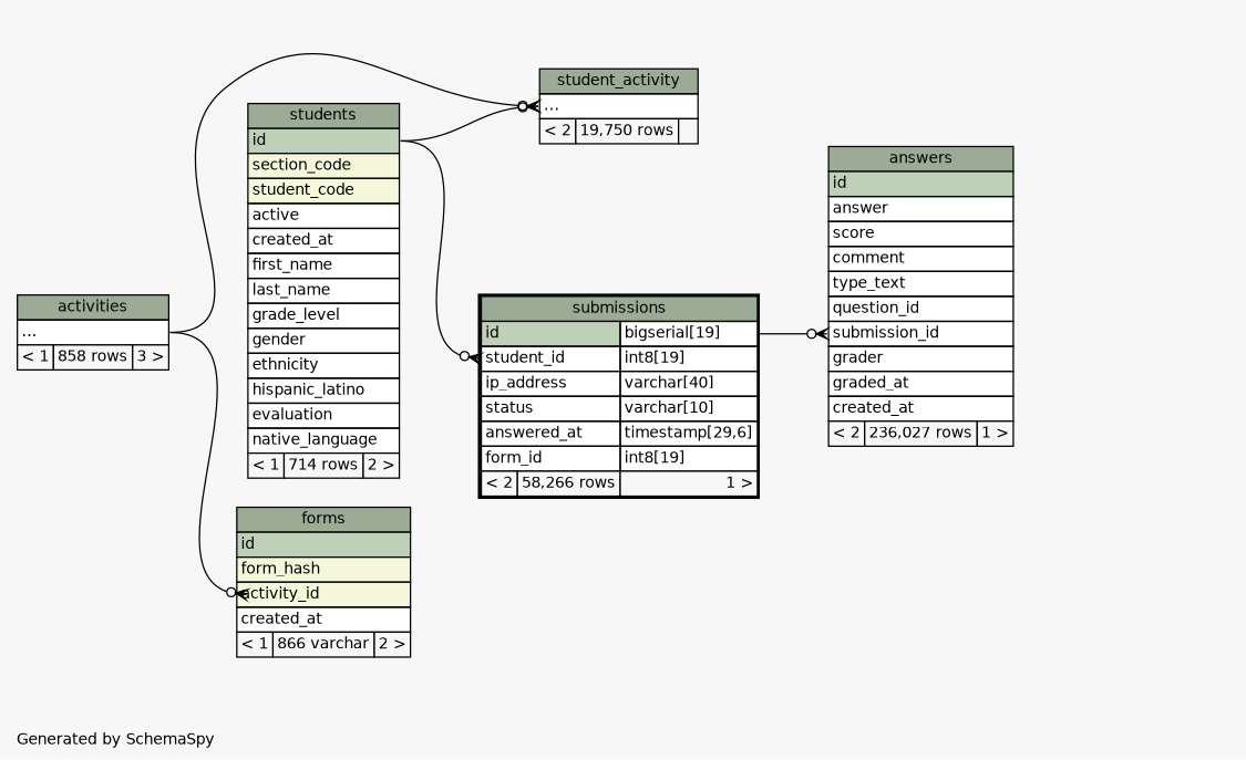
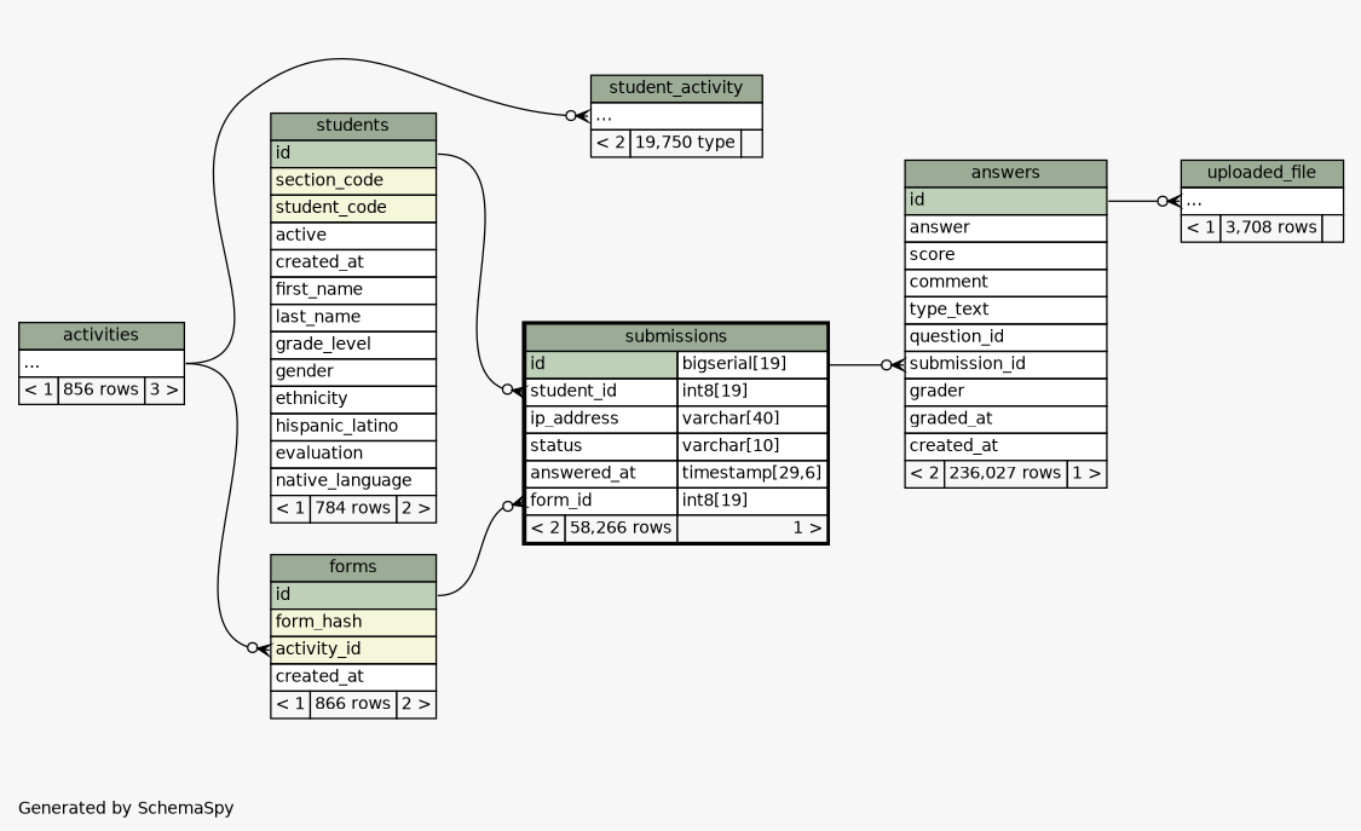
  digraph {
    bgcolor="#f7f7f7"
    fontname=Helvetica
    fontsize=11
    label="\nGenerated by SchemaSpy"
    labeljust=l
    nodesep=0.18
    rankdir=RL
    ranksep=0.46
    node [fontname=Helvetica fontsize=11 shape=plaintext]
    edge [arrowhead=none arrowsize=0.8 arrowtail=crowodot dir=back headport="id:e" tailport="elipses:w"]
    n1 [label=<     <TABLE BORDER="0" CELLBORDER="1" CELLSPACING="0" BGCOLOR="#ffffff">       <TR><TD COLSPAN="3" BGCOLOR="#9bab96" ALIGN="CENTER">answers</TD></TR>       <TR><TD PORT="id" COLSPAN="3" BGCOLOR="#bed1b8" ALIGN="LEFT">id</TD></TR>       <TR><TD PORT="answer" COLSPAN="3" ALIGN="LEFT">answer</TD></TR>       <TR><TD PORT="score" COLSPAN="3" ALIGN="LEFT">score</TD></TR>       <TR><TD PORT="comment" COLSPAN="3" ALIGN="LEFT">comment</TD></TR>       <TR><TD PORT="type_text" COLSPAN="3" ALIGN="LEFT">type_text</TD></TR>       <TR><TD PORT="question_id" COLSPAN="3" ALIGN="LEFT">question_id</TD></TR>       <TR><TD PORT="submission_id" COLSPAN="3" ALIGN="LEFT">submission_id</TD></TR>       <TR><TD PORT="grader" COLSPAN="3" ALIGN="LEFT">grader</TD></TR>       <TR><TD PORT="graded_at" COLSPAN="3" ALIGN="LEFT">graded_at</TD></TR>       <TR><TD PORT="created_at" COLSPAN="3" ALIGN="LEFT">created_at</TD></TR>       <TR><TD ALIGN="LEFT" BGCOLOR="#f7f7f7">&lt; 2</TD><TD ALIGN="RIGHT" BGCOLOR="#f7f7f7">236,027 rows</TD><TD ALIGN="RIGHT" BGCOLOR="#f7f7f7">1 &gt;</TD></TR>     </TABLE>>]
    n2 [label=<     <TABLE BORDER="2" CELLBORDER="1" CELLSPACING="0" BGCOLOR="#ffffff">       <TR><TD COLSPAN="3" BGCOLOR="#9bab96" ALIGN="CENTER">submissions</TD></TR>       <TR><TD PORT="id" COLSPAN="2" BGCOLOR="#bed1b8" ALIGN="LEFT">id</TD><TD PORT="id.type" ALIGN="LEFT">bigserial[19]</TD></TR>       <TR><TD PORT="student_id" COLSPAN="2" ALIGN="LEFT">student_id</TD><TD PORT="student_id.type" ALIGN="LEFT">int8[19]</TD></TR>       <TR><TD PORT="ip_address" COLSPAN="2" ALIGN="LEFT">ip_address</TD><TD PORT="ip_address.type" ALIGN="LEFT">varchar[40]</TD></TR>       <TR><TD PORT="status" COLSPAN="2" ALIGN="LEFT">status</TD><TD PORT="status.type" ALIGN="LEFT">varchar[10]</TD></TR>       <TR><TD PORT="answered_at" COLSPAN="2" ALIGN="LEFT">answered_at</TD><TD PORT="answered_at.type" ALIGN="LEFT">timestamp[29,6]</TD></TR>       <TR><TD PORT="form_id" COLSPAN="2" ALIGN="LEFT">form_id</TD><TD PORT="form_id.type" ALIGN="LEFT">int8[19]</TD></TR>       <TR><TD ALIGN="LEFT" BGCOLOR="#f7f7f7">&lt; 2</TD><TD ALIGN="RIGHT" BGCOLOR="#f7f7f7">58,266 rows</TD><TD ALIGN="RIGHT" BGCOLOR="#f7f7f7">1 &gt;</TD></TR>     </TABLE>>]
-   n3 [label=<     <TABLE BORDER="0" CELLBORDER="1" CELLSPACING="0" BGCOLOR="#ffffff">       <TR><TD COLSPAN="3" BGCOLOR="#9bab96" ALIGN="CENTER">forms</TD></TR>       <TR><TD PORT="id" COLSPAN="3" BGCOLOR="#bed1b8" ALIGN="LEFT">id</TD></TR>       <TR><TD PORT="form_hash" COLSPAN="3" BGCOLOR="#f4f7da" ALIGN="LEFT">form_hash</TD></TR>       <TR><TD PORT="activity_id" COLSPAN="3" BGCOLOR="#f4f7da" ALIGN="LEFT">activity_id</TD></TR>       <TR><TD PORT="created_at" COLSPAN="3" ALIGN="LEFT">created_at</TD></TR>       <TR><TD ALIGN="LEFT" BGCOLOR="#f7f7f7">&lt; 1</TD><TD ALIGN="RIGHT" BGCOLOR="#f7f7f7">866 varchar</TD><TD ALIGN="RIGHT" BGCOLOR="#f7f7f7">2 &gt;</TD></TR>     </TABLE>>]
-   n4 [label=<     <TABLE BORDER="0" CELLBORDER="1" CELLSPACING="0" BGCOLOR="#ffffff">       <TR><TD COLSPAN="3" BGCOLOR="#9bab96" ALIGN="CENTER">students</TD></TR>       <TR><TD PORT="id" COLSPAN="3" BGCOLOR="#bed1b8" ALIGN="LEFT">id</TD></TR>       <TR><TD PORT="section_code" COLSPAN="3" BGCOLOR="#f4f7da" ALIGN="LEFT">section_code</TD></TR>       <TR><TD PORT="student_code" COLSPAN="3" BGCOLOR="#f4f7da" ALIGN="LEFT">student_code</TD></TR>       <TR><TD PORT="active" COLSPAN="3" ALIGN="LEFT">active</TD></TR>       <TR><TD PORT="created_at" COLSPAN="3" ALIGN="LEFT">created_at</TD></TR>       <TR><TD PORT="first_name" COLSPAN="3" ALIGN="LEFT">first_name</TD></TR>       <TR><TD PORT="last_name" COLSPAN="3" ALIGN="LEFT">last_name</TD></TR>       <TR><TD PORT="grade_level" COLSPAN="3" ALIGN="LEFT">grade_level</TD></TR>       <TR><TD PORT="gender" COLSPAN="3" ALIGN="LEFT">gender</TD></TR>       <TR><TD PORT="ethnicity" COLSPAN="3" ALIGN="LEFT">ethnicity</TD></TR>       <TR><TD PORT="hispanic_latino" COLSPAN="3" ALIGN="LEFT">hispanic_latino</TD></TR>       <TR><TD PORT="evaluation" COLSPAN="3" ALIGN="LEFT">evaluation</TD></TR>       <TR><TD PORT="native_language" COLSPAN="3" ALIGN="LEFT">native_language</TD></TR>       <TR><TD ALIGN="LEFT" BGCOLOR="#f7f7f7">&lt; 1</TD><TD ALIGN="RIGHT" BGCOLOR="#f7f7f7">714 rows</TD><TD ALIGN="RIGHT" BGCOLOR="#f7f7f7">2 &gt;</TD></TR>     </TABLE>>]
-   n5 [label=<     <TABLE BORDER="0" CELLBORDER="1" CELLSPACING="0" BGCOLOR="#ffffff">       <TR><TD COLSPAN="3" BGCOLOR="#9bab96" ALIGN="CENTER">activities</TD></TR>       <TR><TD PORT="elipses" COLSPAN="3" ALIGN="LEFT">...</TD></TR>       <TR><TD ALIGN="LEFT" BGCOLOR="#f7f7f7">&lt; 1</TD><TD ALIGN="RIGHT" BGCOLOR="#f7f7f7">858 rows</TD><TD ALIGN="RIGHT" BGCOLOR="#f7f7f7">3 &gt;</TD></TR>     </TABLE>>]
-   n6 [label=<     <TABLE BORDER="0" CELLBORDER="1" CELLSPACING="0" BGCOLOR="#ffffff">       <TR><TD COLSPAN="3" BGCOLOR="#9bab96" ALIGN="CENTER">student_activity</TD></TR>       <TR><TD PORT="elipses" COLSPAN="3" ALIGN="LEFT">...</TD></TR>       <TR><TD ALIGN="LEFT" BGCOLOR="#f7f7f7">&lt; 2</TD><TD ALIGN="RIGHT" BGCOLOR="#f7f7f7">19,750 rows</TD><TD ALIGN="RIGHT" BGCOLOR="#f7f7f7">  </TD></TR>     </TABLE>>]
+   n3 [label=<     <TABLE BORDER="0" CELLBORDER="1" CELLSPACING="0" BGCOLOR="#ffffff">       <TR><TD COLSPAN="3" BGCOLOR="#9bab96" ALIGN="CENTER">forms</TD></TR>       <TR><TD PORT="id" COLSPAN="3" BGCOLOR="#bed1b8" ALIGN="LEFT">id</TD></TR>       <TR><TD PORT="form_hash" COLSPAN="3" BGCOLOR="#f4f7da" ALIGN="LEFT">form_hash</TD></TR>       <TR><TD PORT="activity_id" COLSPAN="3" BGCOLOR="#f4f7da" ALIGN="LEFT">activity_id</TD></TR>       <TR><TD PORT="created_at" COLSPAN="3" ALIGN="LEFT">created_at</TD></TR>       <TR><TD ALIGN="LEFT" BGCOLOR="#f7f7f7">&lt; 1</TD><TD ALIGN="RIGHT" BGCOLOR="#f7f7f7">866 rows</TD><TD ALIGN="RIGHT" BGCOLOR="#f7f7f7">2 &gt;</TD></TR>     </TABLE>>]
+   n4 [label=<     <TABLE BORDER="0" CELLBORDER="1" CELLSPACING="0" BGCOLOR="#ffffff">       <TR><TD COLSPAN="3" BGCOLOR="#9bab96" ALIGN="CENTER">students</TD></TR>       <TR><TD PORT="id" COLSPAN="3" BGCOLOR="#bed1b8" ALIGN="LEFT">id</TD></TR>       <TR><TD PORT="section_code" COLSPAN="3" BGCOLOR="#f4f7da" ALIGN="LEFT">section_code</TD></TR>       <TR><TD PORT="student_code" COLSPAN="3" BGCOLOR="#f4f7da" ALIGN="LEFT">student_code</TD></TR>       <TR><TD PORT="active" COLSPAN="3" ALIGN="LEFT">active</TD></TR>       <TR><TD PORT="created_at" COLSPAN="3" ALIGN="LEFT">created_at</TD></TR>       <TR><TD PORT="first_name" COLSPAN="3" ALIGN="LEFT">first_name</TD></TR>       <TR><TD PORT="last_name" COLSPAN="3" ALIGN="LEFT">last_name</TD></TR>       <TR><TD PORT="grade_level" COLSPAN="3" ALIGN="LEFT">grade_level</TD></TR>       <TR><TD PORT="gender" COLSPAN="3" ALIGN="LEFT">gender</TD></TR>       <TR><TD PORT="ethnicity" COLSPAN="3" ALIGN="LEFT">ethnicity</TD></TR>       <TR><TD PORT="hispanic_latino" COLSPAN="3" ALIGN="LEFT">hispanic_latino</TD></TR>       <TR><TD PORT="evaluation" COLSPAN="3" ALIGN="LEFT">evaluation</TD></TR>       <TR><TD PORT="native_language" COLSPAN="3" ALIGN="LEFT">native_language</TD></TR>       <TR><TD ALIGN="LEFT" BGCOLOR="#f7f7f7">&lt; 1</TD><TD ALIGN="RIGHT" BGCOLOR="#f7f7f7">784 rows</TD><TD ALIGN="RIGHT" BGCOLOR="#f7f7f7">2 &gt;</TD></TR>     </TABLE>>]
+   n5 [label=<     <TABLE BORDER="0" CELLBORDER="1" CELLSPACING="0" BGCOLOR="#ffffff">       <TR><TD COLSPAN="3" BGCOLOR="#9bab96" ALIGN="CENTER">activities</TD></TR>       <TR><TD PORT="elipses" COLSPAN="3" ALIGN="LEFT">...</TD></TR>       <TR><TD ALIGN="LEFT" BGCOLOR="#f7f7f7">&lt; 1</TD><TD ALIGN="RIGHT" BGCOLOR="#f7f7f7">856 rows</TD><TD ALIGN="RIGHT" BGCOLOR="#f7f7f7">3 &gt;</TD></TR>     </TABLE>>]
+   n6 [label=<     <TABLE BORDER="0" CELLBORDER="1" CELLSPACING="0" BGCOLOR="#ffffff">       <TR><TD COLSPAN="3" BGCOLOR="#9bab96" ALIGN="CENTER">student_activity</TD></TR>       <TR><TD PORT="elipses" COLSPAN="3" ALIGN="LEFT">...</TD></TR>       <TR><TD ALIGN="LEFT" BGCOLOR="#f7f7f7">&lt; 2</TD><TD ALIGN="RIGHT" BGCOLOR="#f7f7f7">19,750 type</TD><TD ALIGN="RIGHT" BGCOLOR="#f7f7f7">  </TD></TR>     </TABLE>>]
+   n7 [label=<     <TABLE BORDER="0" CELLBORDER="1" CELLSPACING="0" BGCOLOR="#ffffff">       <TR><TD COLSPAN="3" BGCOLOR="#9bab96" ALIGN="CENTER">uploaded_file</TD></TR>       <TR><TD PORT="elipses" COLSPAN="3" ALIGN="LEFT">...</TD></TR>       <TR><TD ALIGN="LEFT" BGCOLOR="#f7f7f7">&lt; 1</TD><TD ALIGN="RIGHT" BGCOLOR="#f7f7f7">3,708 rows</TD><TD ALIGN="RIGHT" BGCOLOR="#f7f7f7">  </TD></TR>     </TABLE>>]
    n1 -> n2 [headport="id.type:e" tailport="submission_id:w"]
+   n2 -> n3 [tailport="form_id:w"]
    n2 -> n4 [tailport="student_id:w"]
    n3 -> n5 [headport="elipses:e" tailport="activity_id:w"]
-   n6 -> n4
    n6 -> n5 [headport="elipses:e"]
+   n7 -> n1
  }
